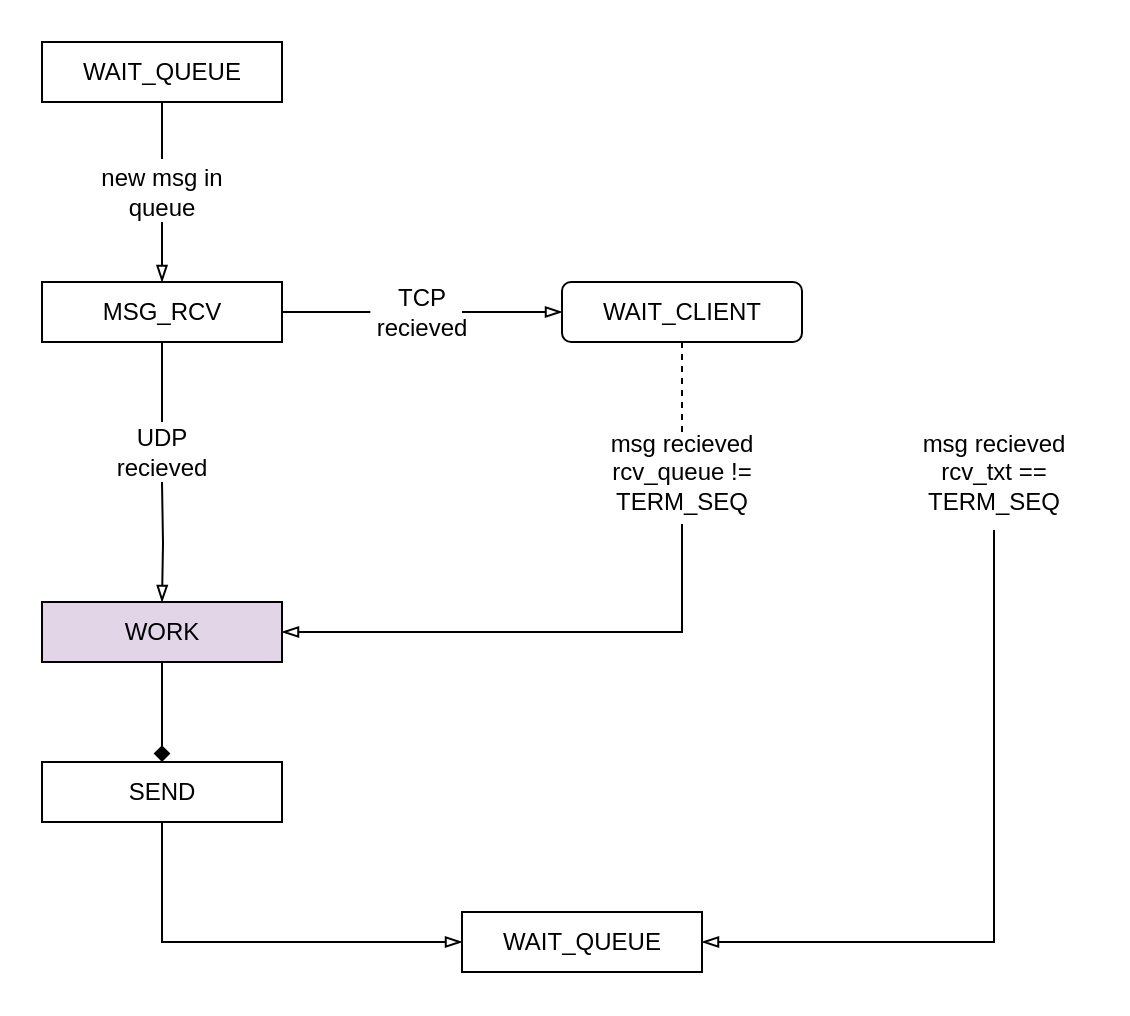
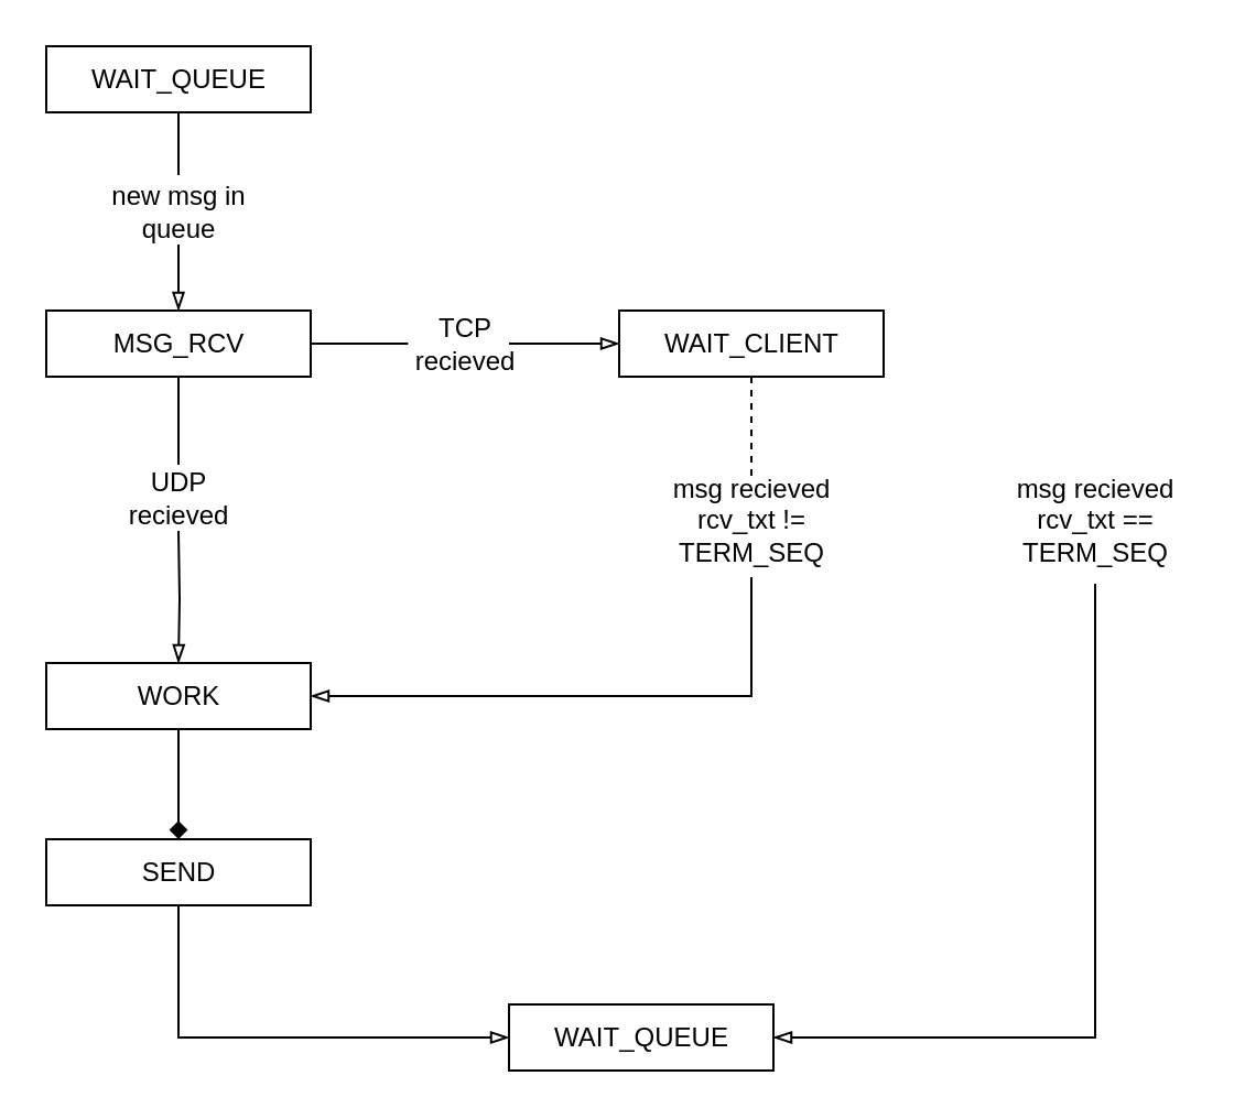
  <mxCell id="0" />
  <mxCell id="1" parent="0" />
  <mxCell id="2" style="edgeStyle=orthogonalEdgeStyle;rounded=0;orthogonalLoop=1;jettySize=auto;html=1;exitX=0.5;exitY=1;exitDx=0;exitDy=0;strokeColor=#000000;endArrow=none;endFill=0;" parent="1" source="3" edge="1"><mxGeometry relative="1" as="geometry"><mxPoint x="80.5" y="79" as="targetPoint" /></mxGeometry></mxCell>
  <mxCell id="3" value="WAIT_QUEUE" style="rounded=0;whiteSpace=wrap;html=1;" parent="1" vertex="1"><mxGeometry x="20.5" y="20.5" width="120" height="30" as="geometry" /></mxCell>
  <mxCell id="4" style="edgeStyle=orthogonalEdgeStyle;rounded=0;orthogonalLoop=1;jettySize=auto;html=1;exitX=0.5;exitY=1;exitDx=0;exitDy=0;endArrow=none;endFill=0;strokeColor=#000000;" parent="1" source="6" edge="1"><mxGeometry relative="1" as="geometry"><mxPoint x="80.5" y="210.5" as="targetPoint" /></mxGeometry></mxCell>
  <mxCell id="5" style="edgeStyle=orthogonalEdgeStyle;rounded=0;orthogonalLoop=1;jettySize=auto;html=1;exitX=1;exitY=0.5;exitDx=0;exitDy=0;endArrow=none;endFill=0;strokeColor=#000000;" parent="1" source="6" edge="1"><mxGeometry relative="1" as="geometry"><mxPoint x="184.667" y="155.5" as="targetPoint" /></mxGeometry></mxCell>
  <mxCell id="6" value="MSG_RCV" style="rounded=0;whiteSpace=wrap;html=1;" parent="1" vertex="1"><mxGeometry x="20.5" y="140.5" width="120" height="30" as="geometry" /></mxCell>
  <mxCell id="7" style="edgeStyle=orthogonalEdgeStyle;rounded=0;orthogonalLoop=1;jettySize=auto;html=1;exitX=0.5;exitY=1;exitDx=0;exitDy=0;entryX=0.5;entryY=0;entryDx=0;entryDy=0;endArrow=diamond;" parent="1" source="8" target="12" edge="1"><mxGeometry relative="1" as="geometry" /></mxCell>
- <mxCell id="8" value="WORK" style="rounded=0;whiteSpace=wrap;html=1;fillColor=#e1d5e7;" parent="1" vertex="1"><mxGeometry x="20.5" y="300.5" width="120" height="30" as="geometry" /></mxCell>
+ <mxCell id="8" value="WORK" style="rounded=0;whiteSpace=wrap;html=1;" parent="1" vertex="1"><mxGeometry x="20.5" y="300.5" width="120" height="30" as="geometry" /></mxCell>
  <mxCell id="9" style="edgeStyle=orthogonalEdgeStyle;rounded=0;orthogonalLoop=1;jettySize=auto;html=1;exitX=1;exitY=0.5;exitDx=0;exitDy=0;entryX=0;entryY=0.5;entryDx=0;entryDy=0;endArrow=blockThin;endFill=0;strokeColor=#000000;" parent="1" source="10" target="14" edge="1"><mxGeometry relative="1" as="geometry" /></mxCell>
  <mxCell id="10" value="TCP recieved" style="text;html=1;strokeColor=none;fillColor=none;align=center;verticalAlign=middle;whiteSpace=wrap;rounded=0;" parent="1" vertex="1"><mxGeometry x="190.5" y="145.5" width="40" height="20" as="geometry" /></mxCell>
  <mxCell id="11" style="edgeStyle=orthogonalEdgeStyle;rounded=0;orthogonalLoop=1;jettySize=auto;html=1;exitX=0.5;exitY=1;exitDx=0;exitDy=0;entryX=0;entryY=0.5;entryDx=0;entryDy=0;endArrow=blockThin;endFill=0;strokeColor=#000000;" parent="1" source="12" target="23" edge="1"><mxGeometry relative="1" as="geometry" /></mxCell>
  <mxCell id="12" value="SEND" style="rounded=0;whiteSpace=wrap;html=1;" parent="1" vertex="1"><mxGeometry x="20.5" y="380.5" width="120" height="30" as="geometry" /></mxCell>
  <mxCell id="13" style="edgeStyle=orthogonalEdgeStyle;rounded=0;orthogonalLoop=1;jettySize=auto;html=1;exitX=0.5;exitY=1;exitDx=0;exitDy=0;entryX=0.5;entryY=0;entryDx=0;entryDy=0;endArrow=none;endFill=0;strokeColor=#000000;dashed=1;" parent="1" source="14" target="22" edge="1"><mxGeometry relative="1" as="geometry" /></mxCell>
- <mxCell id="14" value="WAIT_CLIENT" style="whiteSpace=wrap;html=1;rounded=1;" parent="1" vertex="1"><mxGeometry x="280.5" y="140.5" width="120" height="30" as="geometry" /></mxCell>
+ <mxCell id="14" value="WAIT_CLIENT" style="rounded=0;whiteSpace=wrap;html=1;" parent="1" vertex="1"><mxGeometry x="280.5" y="140.5" width="120" height="30" as="geometry" /></mxCell>
  <mxCell id="15" style="edgeStyle=orthogonalEdgeStyle;rounded=0;orthogonalLoop=1;jettySize=auto;html=1;entryX=0.5;entryY=0;entryDx=0;entryDy=0;endArrow=blockThin;endFill=0;strokeColor=#000000;" parent="1" target="6" edge="1"><mxGeometry relative="1" as="geometry"><mxPoint x="80.5" y="110.5" as="sourcePoint" /></mxGeometry></mxCell>
  <mxCell id="16" value="new msg in queue" style="text;html=1;strokeColor=none;fillColor=none;align=center;verticalAlign=middle;whiteSpace=wrap;rounded=0;" parent="1" vertex="1"><mxGeometry x="40.5" y="85.5" width="80" height="20" as="geometry" /></mxCell>
  <mxCell id="17" style="edgeStyle=orthogonalEdgeStyle;rounded=0;orthogonalLoop=1;jettySize=auto;html=1;entryX=0.5;entryY=0;entryDx=0;entryDy=0;endArrow=blockThin;endFill=0;strokeColor=#000000;" parent="1" target="8" edge="1"><mxGeometry relative="1" as="geometry"><mxPoint x="80.5" y="240.5" as="sourcePoint" /></mxGeometry></mxCell>
  <mxCell id="18" value="UDP recieved" style="text;html=1;strokeColor=none;fillColor=none;align=center;verticalAlign=middle;whiteSpace=wrap;rounded=0;" parent="1" vertex="1"><mxGeometry x="60.5" y="215.5" width="40" height="20" as="geometry" /></mxCell>
  <mxCell id="19" style="edgeStyle=orthogonalEdgeStyle;rounded=0;orthogonalLoop=1;jettySize=auto;html=1;entryX=1;entryY=0.5;entryDx=0;entryDy=0;endArrow=blockThin;endFill=0;strokeColor=#000000;" parent="1" target="23" edge="1"><mxGeometry relative="1" as="geometry"><mxPoint x="496.5" y="264.5" as="sourcePoint" /><Array as="points"><mxPoint x="496.5" y="470.5" /></Array></mxGeometry></mxCell>
  <mxCell id="20" value="&lt;div&gt;msg recieved&lt;br&gt;&lt;/div&gt;&lt;div&gt;rcv_txt == TERM_SEQ&lt;/div&gt;" style="text;html=1;strokeColor=none;fillColor=none;align=center;verticalAlign=middle;whiteSpace=wrap;rounded=0;" parent="1" vertex="1"><mxGeometry x="451" y="215.5" width="92" height="40" as="geometry" /></mxCell>
  <mxCell id="21" style="edgeStyle=orthogonalEdgeStyle;rounded=0;orthogonalLoop=1;jettySize=auto;html=1;entryX=1;entryY=0.5;entryDx=0;entryDy=0;endArrow=blockThin;endFill=0;strokeColor=#000000;" parent="1" target="8" edge="1"><mxGeometry relative="1" as="geometry"><mxPoint x="340.5" y="261.5" as="sourcePoint" /><Array as="points"><mxPoint x="340.5" y="315.5" /></Array></mxGeometry></mxCell>
- <mxCell id="22" value="&lt;div&gt;msg recieved&lt;br&gt;&lt;/div&gt;&lt;div&gt;rcv_queue != TERM_SEQ&lt;/div&gt;" style="text;html=1;strokeColor=none;fillColor=none;align=center;verticalAlign=middle;whiteSpace=wrap;rounded=0;" parent="1" vertex="1"><mxGeometry x="294.5" y="215.5" width="92" height="40" as="geometry" /></mxCell>
+ <mxCell id="22" value="&lt;div&gt;msg recieved&lt;br&gt;&lt;/div&gt;&lt;div&gt;rcv_txt != TERM_SEQ&lt;/div&gt;" style="text;html=1;strokeColor=none;fillColor=none;align=center;verticalAlign=middle;whiteSpace=wrap;rounded=0;" parent="1" vertex="1"><mxGeometry x="294.5" y="215.5" width="92" height="40" as="geometry" /></mxCell>
  <mxCell id="23" value="WAIT_QUEUE" style="rounded=0;whiteSpace=wrap;html=1;" parent="1" vertex="1"><mxGeometry x="230.5" y="455.5" width="120" height="30" as="geometry" /></mxCell>
